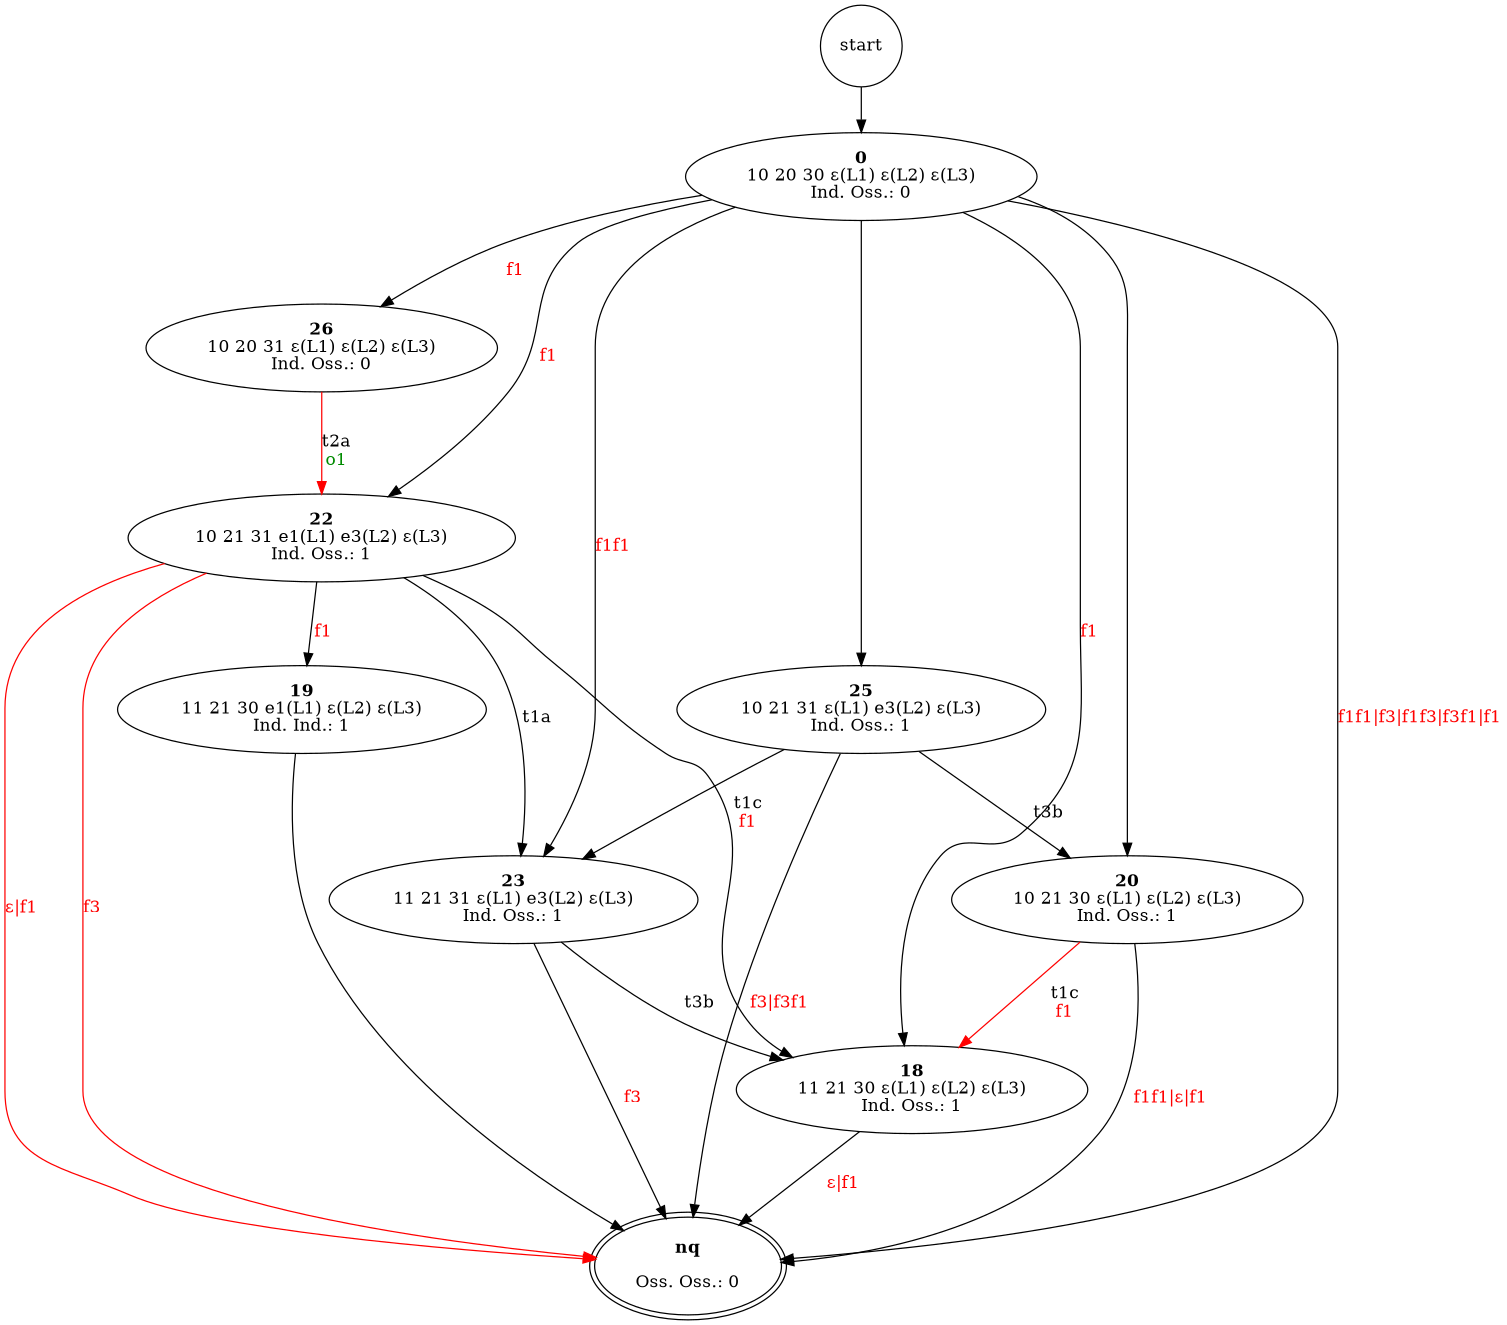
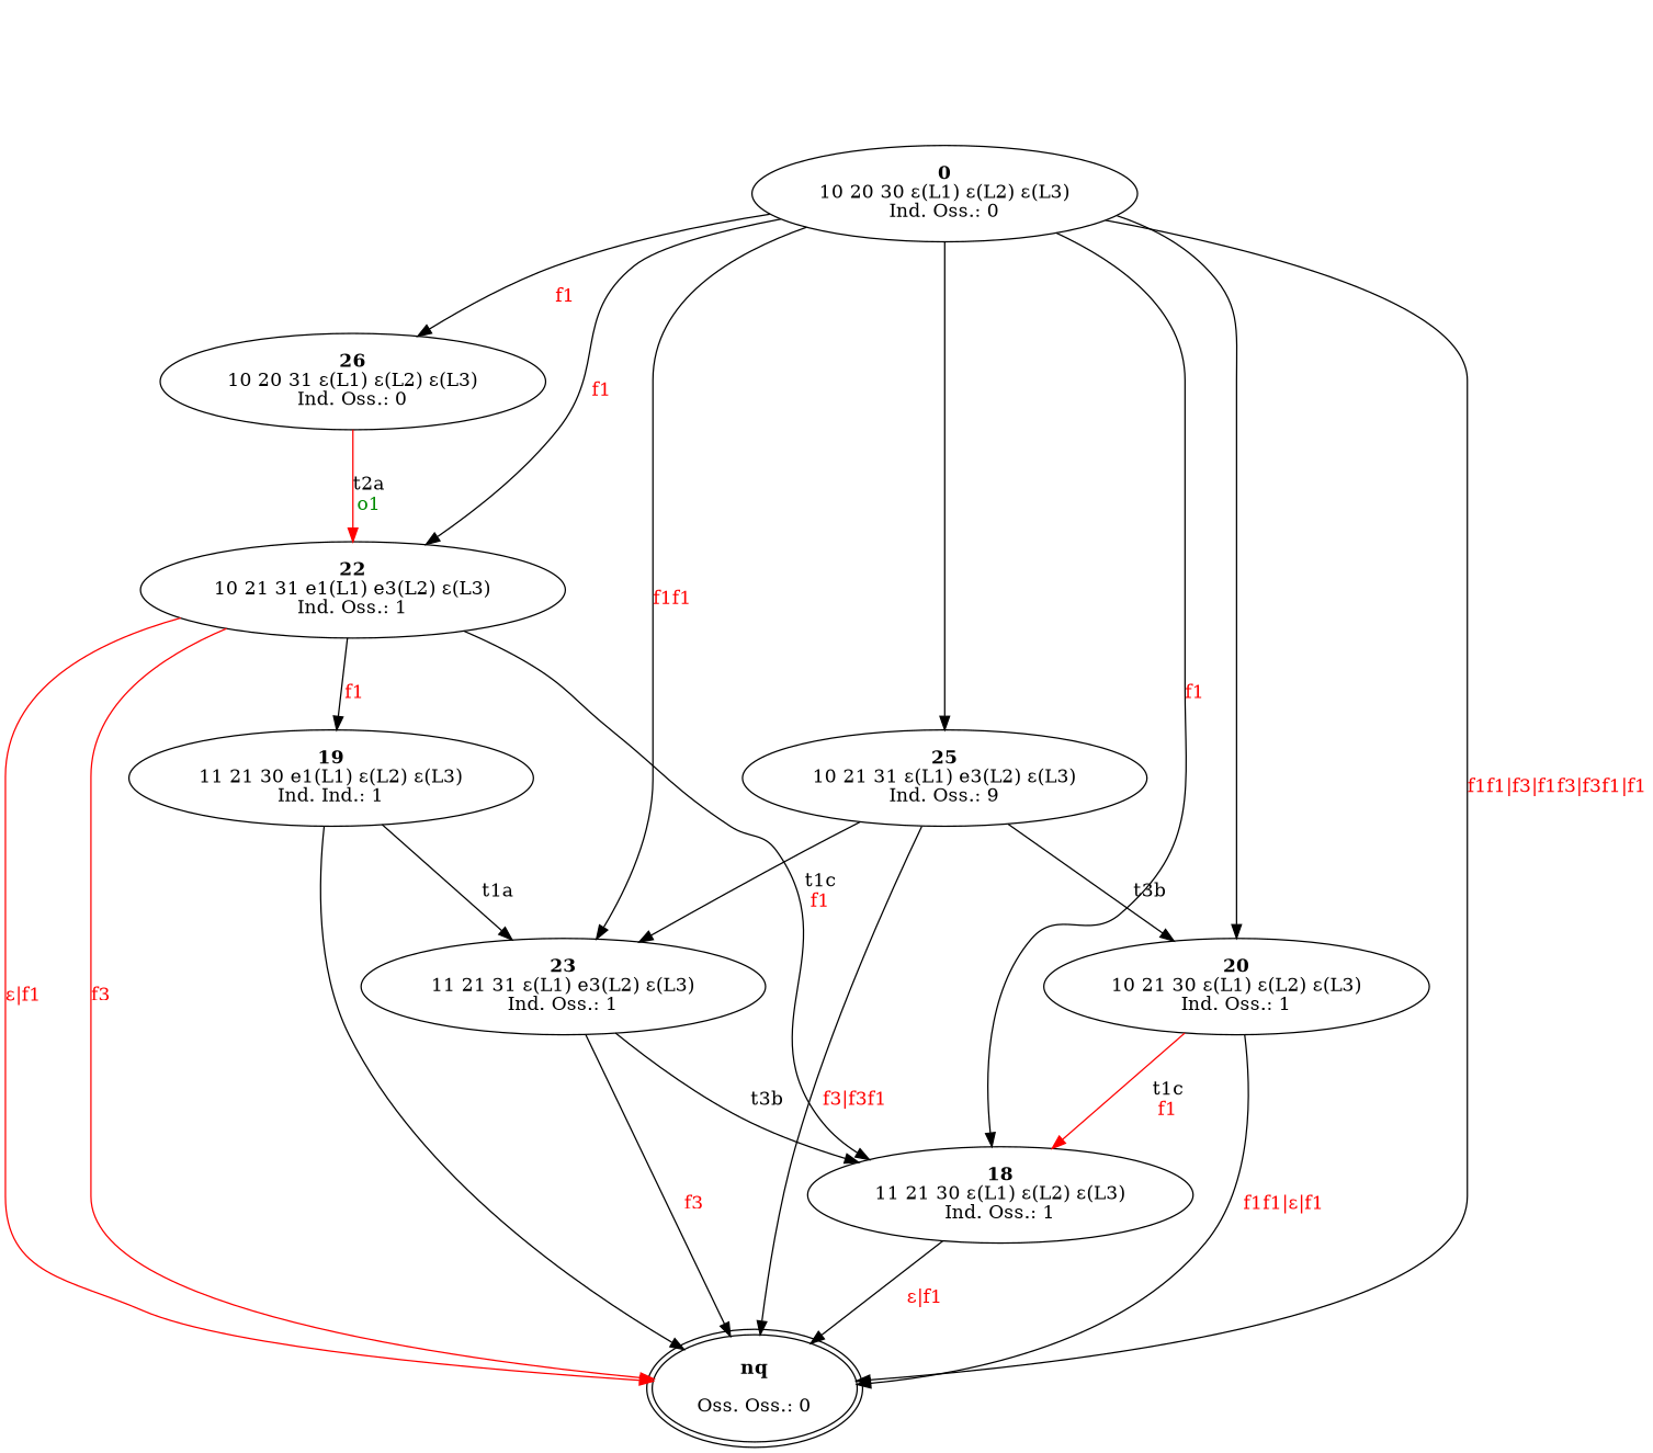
  digraph {
-   start [shape=circle]
    n2 [label=<<b>0</b><br/>10 20 30 ε(L1) ε(L2) ε(L3)<br/>Ind. Oss.: 0>]
    n3 [label=<<b>26</b><br/>10 20 31 ε(L1) ε(L2) ε(L3)<br/>Ind. Oss.: 0>]
-   n4 [label=<<b>25</b><br/>10 21 31 ε(L1) e3(L2) ε(L3)<br/>Ind. Oss.: 1>]
+   n4 [label=<<b>25</b><br/>10 21 31 ε(L1) e3(L2) ε(L3)<br/>Ind. Oss.: 9>]
    n5 [label=<<b>22</b><br/>10 21 31 e1(L1) e3(L2) ε(L3)<br/>Ind. Oss.: 1>]
    n6 [label=<<b>20</b><br/>10 21 30 ε(L1) ε(L2) ε(L3)<br/>Ind. Oss.: 1>]
    n7 [label=<<b>18</b><br/>11 21 30 ε(L1) ε(L2) ε(L3)<br/>Ind. Oss.: 1>]
    n8 [label=<<b>nq</b><br/> <br/>Oss. Oss.: 0> peripheries=2]
    n9 [label=<<b>23</b><br/>11 21 31 ε(L1) e3(L2) ε(L3)<br/>Ind. Oss.: 1>]
    n10 [label=<<b>19</b><br/>11 21 30 e1(L1) ε(L2) ε(L3)<br/>Ind. Ind.: 1>]
-   start -> n2
    n2 -> n3 [label=<<br/><font color="red">f1</font>>]
    n2 -> n4
    n2 -> n5 [label=<<br/><font color="red">f1</font>>]
    n2 -> n6
    n2 -> n7 [label=<<br/><font color="red">f1</font>>]
    n2 -> n8 [label=<<br/><font color="red">f1f1|f3|f1f3|f3f1|f1</font>>]
    n2 -> n9 [label=<<br/><font color="red">f1f1</font>>]
    n3 -> n5 [color=red label=<<br/>t2a<br/><font color="green4">o1</font>>]
    n4 -> n6 [label=<<br/>t3b>]
    n4 -> n8 [label=<<br/><font color="red">f3|f3f1</font>>]
    n4 -> n9 [label=<<br/>t1c<br/><font color="red">f1</font>>]
    n5 -> n7
    n5 -> n8 [color=red label=<<br/><font color="red">f3</font>>]
    n5 -> n8 [color=red label=<<br/><font color="red">ε|f1</font>>]
-   n5 -> n9 [label=<<br/>t1a>]
+   n10 -> n9 [label=<<br/>t1a>]
    n5 -> n10 [label=<<br/><font color="red">f1</font>>]
    n6 -> n7 [color=red label=<<br/>t1c<br/><font color="red">f1</font>>]
    n6 -> n8 [label=<<br/><font color="red">f1f1|ε|f1</font>>]
    n7 -> n8 [label=<<br/><font color="red">ε|f1</font>>]
    n9 -> n7 [label=<<br/>t3b>]
    n9 -> n8 [label=<<br/><font color="red">f3</font>>]
    n10 -> n8
  }
